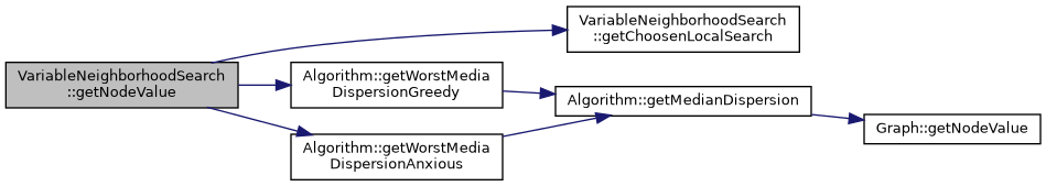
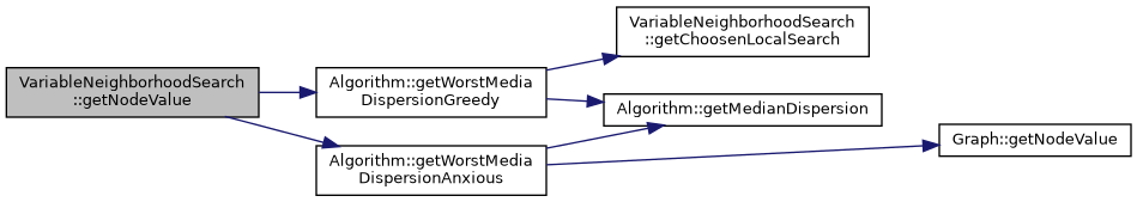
  digraph {
    rankdir=LR
    node [color=black fillcolor=white fontname=Helvetica fontsize=10 shape=record style=filled]
    edge [color=midnightblue fontname=Helvetica fontsize=10 labelfontname=Helvetica labelfontsize=10 style=solid]
    n1 [fillcolor=grey75 fontcolor=black height=0.2 label="VariableNeighborhoodSearch\l::getNodeValue" width=0.4]
    n2 [height=0.2 label="VariableNeighborhoodSearch\l::getChoosenLocalSearch" width=0.4]
    n3 [height=0.2 label="Algorithm::getWorstMedia\lDispersionAnxious" width=0.4]
    n4 [height=0.2 label="Algorithm::getWorstMedia\lDispersionGreedy" width=0.4]
    n5 [height=0.2 label="Algorithm::getMedianDispersion" width=0.4]
    n6 [height=0.2 label="Graph::getNodeValue" width=0.4]
-   n1 -> n2
+   n4 -> n2
    n1 -> n3
    n1 -> n4
    n3 -> n5
    n4 -> n5
-   n5 -> n6
+   n3 -> n6
  }
